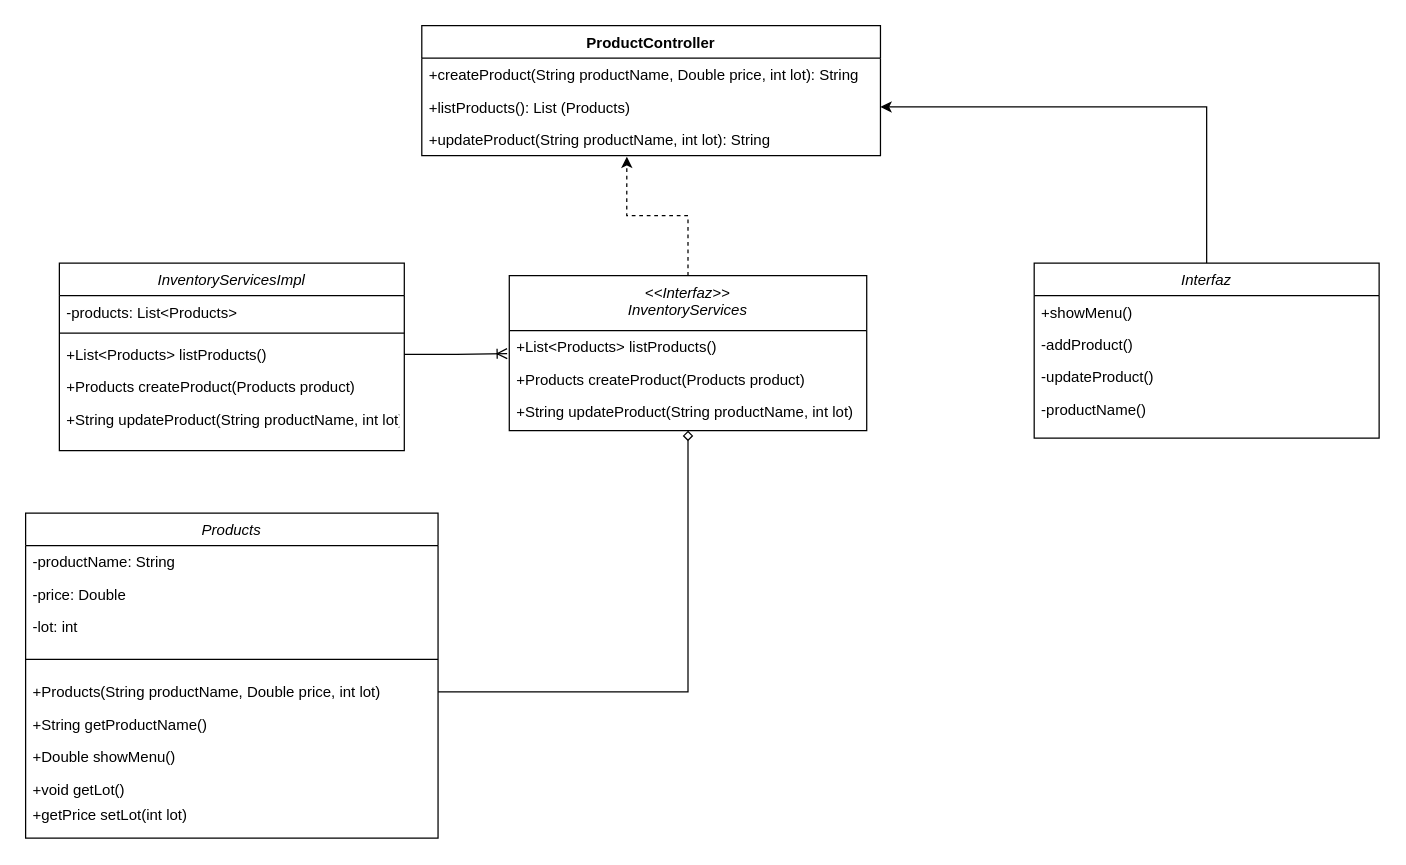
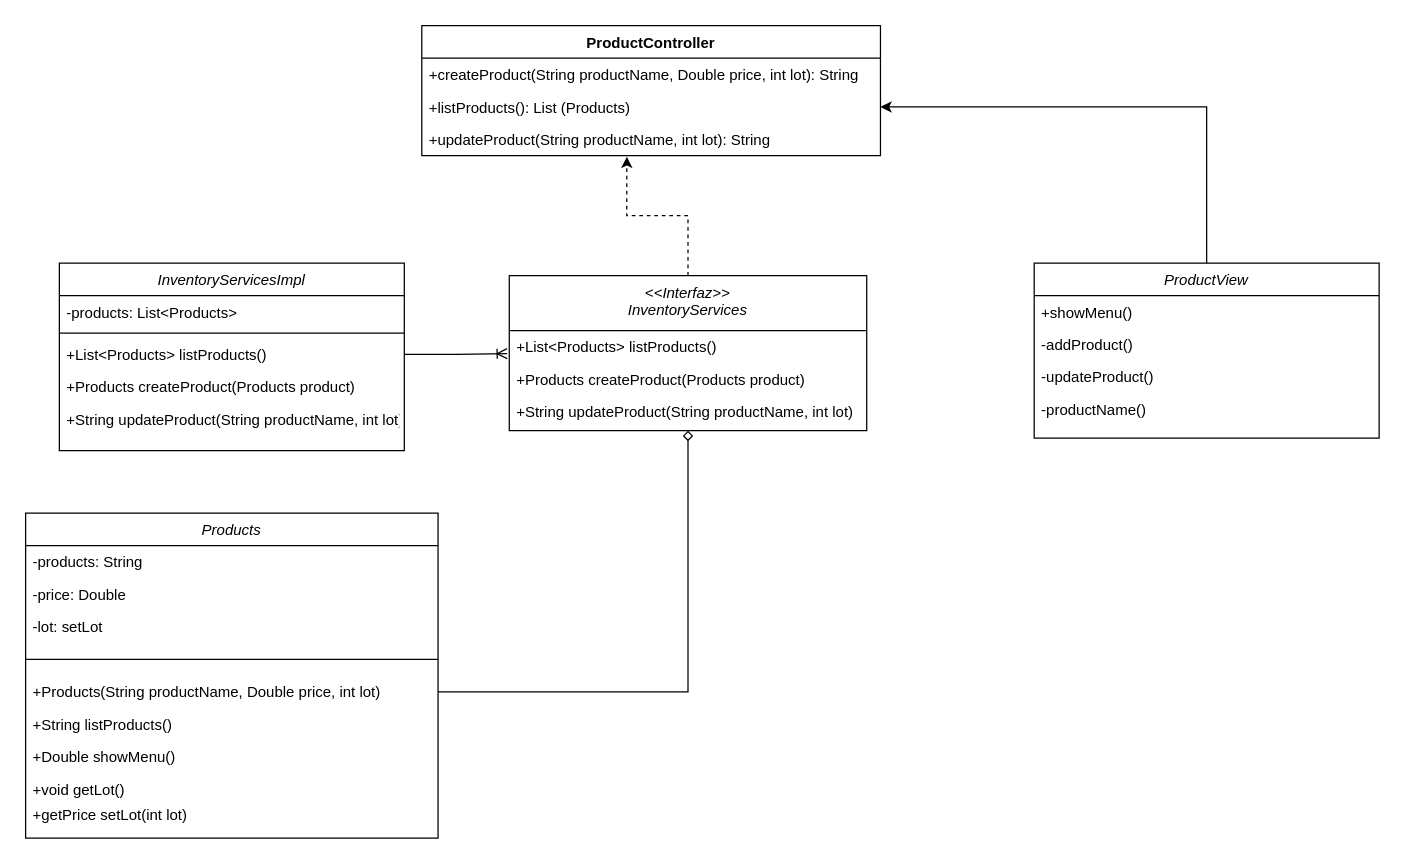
  <mxCell id="0" />
  <mxCell id="1" parent="0" />
  <mxCell id="2" value="&lt;&lt;Interfaz&gt;&gt;&#10;InventoryServices" style="swimlane;fontStyle=2;align=center;verticalAlign=top;childLayout=stackLayout;horizontal=1;startSize=44;horizontalStack=0;resizeParent=1;resizeLast=0;collapsible=1;marginBottom=0;rounded=0;shadow=0;strokeWidth=1;" parent="1" vertex="1"><mxGeometry x="407" y="220" width="286" height="124" as="geometry"><mxRectangle x="230" y="140" width="160" height="26" as="alternateBounds" /></mxGeometry></mxCell>
  <mxCell id="3" value="+List&lt;Products&gt; listProducts()" style="text;align=left;verticalAlign=top;spacingLeft=4;spacingRight=4;overflow=hidden;rotatable=0;points=[[0,0.5],[1,0.5]];portConstraint=eastwest;" parent="2" vertex="1"><mxGeometry y="44" width="286" height="26" as="geometry" /></mxCell>
  <mxCell id="4" value="+Products createProduct(Products product)" style="text;align=left;verticalAlign=top;spacingLeft=4;spacingRight=4;overflow=hidden;rotatable=0;points=[[0,0.5],[1,0.5]];portConstraint=eastwest;" parent="2" vertex="1"><mxGeometry y="70" width="286" height="26" as="geometry" /></mxCell>
  <mxCell id="5" value="+String updateProduct(String productName, int lot)" style="text;align=left;verticalAlign=top;spacingLeft=4;spacingRight=4;overflow=hidden;rotatable=0;points=[[0,0.5],[1,0.5]];portConstraint=eastwest;" parent="2" vertex="1"><mxGeometry y="96" width="286" height="26" as="geometry" /></mxCell>
  <mxCell id="6" value="InventoryServicesImpl&#10;&#10;" style="swimlane;fontStyle=2;align=center;verticalAlign=top;childLayout=stackLayout;horizontal=1;startSize=26;horizontalStack=0;resizeParent=1;resizeLast=0;collapsible=1;marginBottom=0;rounded=0;shadow=0;strokeWidth=1;" parent="1" vertex="1"><mxGeometry x="47" y="210" width="276" height="150" as="geometry"><mxRectangle x="230" y="140" width="160" height="26" as="alternateBounds" /></mxGeometry></mxCell>
  <mxCell id="7" value="-products: List&lt;Products&gt;" style="text;align=left;verticalAlign=top;spacingLeft=4;spacingRight=4;overflow=hidden;rotatable=0;points=[[0,0.5],[1,0.5]];portConstraint=eastwest;rounded=0;shadow=0;html=0;" parent="6" vertex="1"><mxGeometry y="26" width="276" height="26" as="geometry" /></mxCell>
  <mxCell id="8" value="" style="line;html=1;strokeWidth=1;align=left;verticalAlign=middle;spacingTop=-1;spacingLeft=3;spacingRight=3;rotatable=0;labelPosition=right;points=[];portConstraint=eastwest;" parent="6" vertex="1"><mxGeometry y="52" width="276" height="8" as="geometry" /></mxCell>
  <mxCell id="9" value="+List&lt;Products&gt; listProducts()" style="text;align=left;verticalAlign=top;spacingLeft=4;spacingRight=4;overflow=hidden;rotatable=0;points=[[0,0.5],[1,0.5]];portConstraint=eastwest;" parent="6" vertex="1"><mxGeometry y="60" width="276" height="26" as="geometry" /></mxCell>
  <mxCell id="10" value="+Products createProduct(Products product)" style="text;align=left;verticalAlign=top;spacingLeft=4;spacingRight=4;overflow=hidden;rotatable=0;points=[[0,0.5],[1,0.5]];portConstraint=eastwest;" parent="6" vertex="1"><mxGeometry y="86" width="276" height="26" as="geometry" /></mxCell>
  <mxCell id="11" value="+String updateProduct(String productName, int lot)" style="text;align=left;verticalAlign=top;spacingLeft=4;spacingRight=4;overflow=hidden;rotatable=0;points=[[0,0.5],[1,0.5]];portConstraint=eastwest;" parent="6" vertex="1"><mxGeometry y="112" width="276" height="26" as="geometry" /></mxCell>
  <mxCell id="12" style="edgeStyle=orthogonalEdgeStyle;rounded=0;orthogonalLoop=1;jettySize=auto;html=1;entryX=1;entryY=0.5;entryDx=0;entryDy=0;dashed=0;" edge="1" parent="1" source="13" target="30"><mxGeometry relative="1" as="geometry" /></mxCell>
- <mxCell id="13" value="Interfaz&#10;" style="swimlane;fontStyle=2;align=center;verticalAlign=top;childLayout=stackLayout;horizontal=1;startSize=26;horizontalStack=0;resizeParent=1;resizeLast=0;collapsible=1;marginBottom=0;rounded=0;shadow=0;strokeWidth=1;" parent="1" vertex="1"><mxGeometry x="827" y="210" width="276" height="140" as="geometry"><mxRectangle x="230" y="140" width="160" height="26" as="alternateBounds" /></mxGeometry></mxCell>
+ <mxCell id="13" value="ProductView&#10;" style="swimlane;fontStyle=2;align=center;verticalAlign=top;childLayout=stackLayout;horizontal=1;startSize=26;horizontalStack=0;resizeParent=1;resizeLast=0;collapsible=1;marginBottom=0;rounded=0;shadow=0;strokeWidth=1;" parent="1" vertex="1"><mxGeometry x="827" y="210" width="276" height="140" as="geometry"><mxRectangle x="230" y="140" width="160" height="26" as="alternateBounds" /></mxGeometry></mxCell>
  <mxCell id="14" value="+showMenu()" style="text;align=left;verticalAlign=top;spacingLeft=4;spacingRight=4;overflow=hidden;rotatable=0;points=[[0,0.5],[1,0.5]];portConstraint=eastwest;" parent="13" vertex="1"><mxGeometry y="26" width="276" height="26" as="geometry" /></mxCell>
  <mxCell id="15" value="-addProduct()" style="text;align=left;verticalAlign=top;spacingLeft=4;spacingRight=4;overflow=hidden;rotatable=0;points=[[0,0.5],[1,0.5]];portConstraint=eastwest;" parent="13" vertex="1"><mxGeometry y="52" width="276" height="26" as="geometry" /></mxCell>
  <mxCell id="16" value="-updateProduct()" style="text;align=left;verticalAlign=top;spacingLeft=4;spacingRight=4;overflow=hidden;rotatable=0;points=[[0,0.5],[1,0.5]];portConstraint=eastwest;" parent="13" vertex="1"><mxGeometry y="78" width="276" height="26" as="geometry" /></mxCell>
  <mxCell id="17" value="-productName()" style="text;align=left;verticalAlign=top;spacingLeft=4;spacingRight=4;overflow=hidden;rotatable=0;points=[[0,0.5],[1,0.5]];portConstraint=eastwest;" parent="13" vertex="1"><mxGeometry y="104" width="276" height="26" as="geometry" /></mxCell>
  <mxCell id="18" value="Products" style="swimlane;fontStyle=2;align=center;verticalAlign=top;childLayout=stackLayout;horizontal=1;startSize=26;horizontalStack=0;resizeParent=1;resizeLast=0;collapsible=1;marginBottom=0;rounded=0;shadow=0;strokeWidth=1;" parent="1" vertex="1"><mxGeometry x="20" y="410" width="330" height="260" as="geometry"><mxRectangle x="230" y="140" width="160" height="26" as="alternateBounds" /></mxGeometry></mxCell>
- <mxCell id="19" value="-productName: String" style="text;align=left;verticalAlign=top;spacingLeft=4;spacingRight=4;overflow=hidden;rotatable=0;points=[[0,0.5],[1,0.5]];portConstraint=eastwest;rounded=0;shadow=0;html=0;" parent="18" vertex="1"><mxGeometry y="26" width="330" height="26" as="geometry" /></mxCell>
+ <mxCell id="19" value="-products: String" style="text;align=left;verticalAlign=top;spacingLeft=4;spacingRight=4;overflow=hidden;rotatable=0;points=[[0,0.5],[1,0.5]];portConstraint=eastwest;rounded=0;shadow=0;html=0;" parent="18" vertex="1"><mxGeometry y="26" width="330" height="26" as="geometry" /></mxCell>
  <mxCell id="20" value="-price: Double" style="text;align=left;verticalAlign=top;spacingLeft=4;spacingRight=4;overflow=hidden;rotatable=0;points=[[0,0.5],[1,0.5]];portConstraint=eastwest;rounded=0;shadow=0;html=0;" parent="18" vertex="1"><mxGeometry y="52" width="330" height="26" as="geometry" /></mxCell>
- <mxCell id="21" value="-lot: int" style="text;align=left;verticalAlign=top;spacingLeft=4;spacingRight=4;overflow=hidden;rotatable=0;points=[[0,0.5],[1,0.5]];portConstraint=eastwest;rounded=0;shadow=0;html=0;" parent="18" vertex="1"><mxGeometry y="78" width="330" height="26" as="geometry" /></mxCell>
+ <mxCell id="21" value="-lot: setLot" style="text;align=left;verticalAlign=top;spacingLeft=4;spacingRight=4;overflow=hidden;rotatable=0;points=[[0,0.5],[1,0.5]];portConstraint=eastwest;rounded=0;shadow=0;html=0;" parent="18" vertex="1"><mxGeometry y="78" width="330" height="26" as="geometry" /></mxCell>
  <mxCell id="22" value="" style="line;html=1;strokeWidth=1;align=left;verticalAlign=middle;spacingTop=-1;spacingLeft=3;spacingRight=3;rotatable=0;labelPosition=right;points=[];portConstraint=eastwest;" parent="18" vertex="1"><mxGeometry y="104" width="330" height="26" as="geometry" /></mxCell>
  <mxCell id="23" value="+Products(String productName, Double price, int lot)" style="text;align=left;verticalAlign=top;spacingLeft=4;spacingRight=4;overflow=hidden;rotatable=0;points=[[0,0.5],[1,0.5]];portConstraint=eastwest;" parent="18" vertex="1"><mxGeometry y="130" width="330" height="26" as="geometry" /></mxCell>
- <mxCell id="24" value="+String getProductName()" style="text;align=left;verticalAlign=top;spacingLeft=4;spacingRight=4;overflow=hidden;rotatable=0;points=[[0,0.5],[1,0.5]];portConstraint=eastwest;" parent="18" vertex="1"><mxGeometry y="156" width="330" height="26" as="geometry" /></mxCell>
+ <mxCell id="24" value="+String listProducts()" style="text;align=left;verticalAlign=top;spacingLeft=4;spacingRight=4;overflow=hidden;rotatable=0;points=[[0,0.5],[1,0.5]];portConstraint=eastwest;" parent="18" vertex="1"><mxGeometry y="156" width="330" height="26" as="geometry" /></mxCell>
  <mxCell id="25" value="+Double showMenu()" style="text;align=left;verticalAlign=top;spacingLeft=4;spacingRight=4;overflow=hidden;rotatable=0;points=[[0,0.5],[1,0.5]];portConstraint=eastwest;" parent="18" vertex="1"><mxGeometry y="182" width="330" height="26" as="geometry" /></mxCell>
  <mxCell id="26" value="+void getLot()" style="text;align=left;verticalAlign=top;spacingLeft=4;spacingRight=4;overflow=hidden;rotatable=0;points=[[0,0.5],[1,0.5]];portConstraint=eastwest;rounded=0;shadow=0;html=0;" parent="18" vertex="1"><mxGeometry y="208" width="330" height="20" as="geometry" /></mxCell>
  <mxCell id="27" value="+getPrice setLot(int lot)" style="text;align=left;verticalAlign=top;spacingLeft=4;spacingRight=4;overflow=hidden;rotatable=0;points=[[0,0.5],[1,0.5]];portConstraint=eastwest;rounded=0;shadow=0;html=0;" parent="18" vertex="1"><mxGeometry y="228" width="330" height="20" as="geometry" /></mxCell>
  <mxCell id="28" value="ProductController" style="swimlane;fontStyle=1;align=center;verticalAlign=top;childLayout=stackLayout;horizontal=1;startSize=26;horizontalStack=0;resizeParent=1;resizeParentMax=0;resizeLast=0;collapsible=1;marginBottom=0;whiteSpace=wrap;html=1;" vertex="1" parent="1"><mxGeometry x="337" y="20" width="367" height="104" as="geometry" /></mxCell>
  <mxCell id="29" value="+createProduct(String productName, Double price, int lot): String" style="text;strokeColor=none;fillColor=none;align=left;verticalAlign=top;spacingLeft=4;spacingRight=4;overflow=hidden;rotatable=0;points=[[0,0.5],[1,0.5]];portConstraint=eastwest;whiteSpace=wrap;html=1;" vertex="1" parent="28"><mxGeometry y="26" width="367" height="26" as="geometry" /></mxCell>
  <mxCell id="30" value="+listProducts(): List (Products)" style="text;strokeColor=none;fillColor=none;align=left;verticalAlign=top;spacingLeft=4;spacingRight=4;overflow=hidden;rotatable=0;points=[[0,0.5],[1,0.5]];portConstraint=eastwest;whiteSpace=wrap;html=1;" vertex="1" parent="28"><mxGeometry y="52" width="367" height="26" as="geometry" /></mxCell>
  <mxCell id="31" value="+updateProduct(String productName, int lot): String" style="text;strokeColor=none;fillColor=none;align=left;verticalAlign=top;spacingLeft=4;spacingRight=4;overflow=hidden;rotatable=0;points=[[0,0.5],[1,0.5]];portConstraint=eastwest;whiteSpace=wrap;html=1;" vertex="1" parent="28"><mxGeometry y="78" width="367" height="26" as="geometry" /></mxCell>
  <mxCell id="32" style="edgeStyle=orthogonalEdgeStyle;rounded=0;orthogonalLoop=1;jettySize=auto;html=1;entryX=-0.006;entryY=0.707;entryDx=0;entryDy=0;entryPerimeter=0;endArrow=ERoneToMany;endFill=0;" edge="1" parent="1" source="9" target="3"><mxGeometry relative="1" as="geometry" /></mxCell>
  <mxCell id="33" style="edgeStyle=orthogonalEdgeStyle;rounded=0;orthogonalLoop=1;jettySize=auto;html=1;entryX=0.5;entryY=1;entryDx=0;entryDy=0;endArrow=diamond;endFill=0;" edge="1" parent="1" source="23" target="2"><mxGeometry relative="1" as="geometry" /></mxCell>
  <mxCell id="34" style="edgeStyle=orthogonalEdgeStyle;rounded=0;orthogonalLoop=1;jettySize=auto;html=1;entryX=0.447;entryY=1.033;entryDx=0;entryDy=0;entryPerimeter=0;dashed=1;" edge="1" parent="1" source="2" target="31"><mxGeometry relative="1" as="geometry" /></mxCell>
